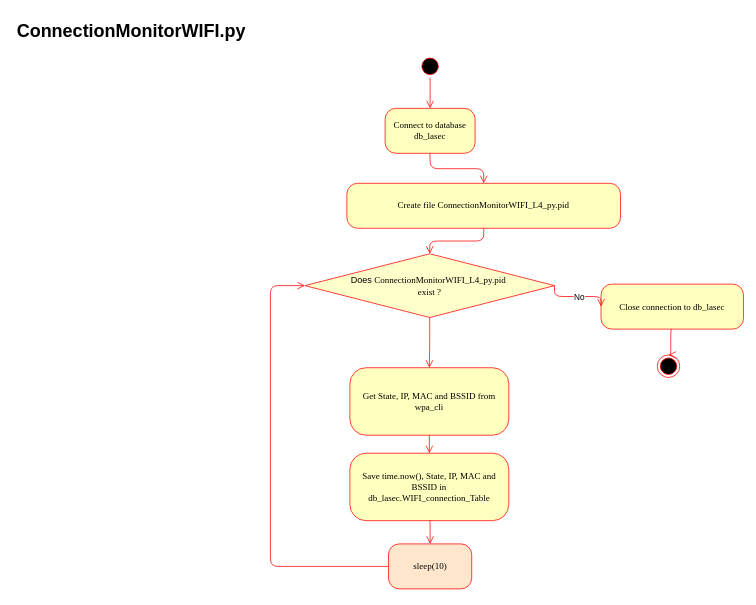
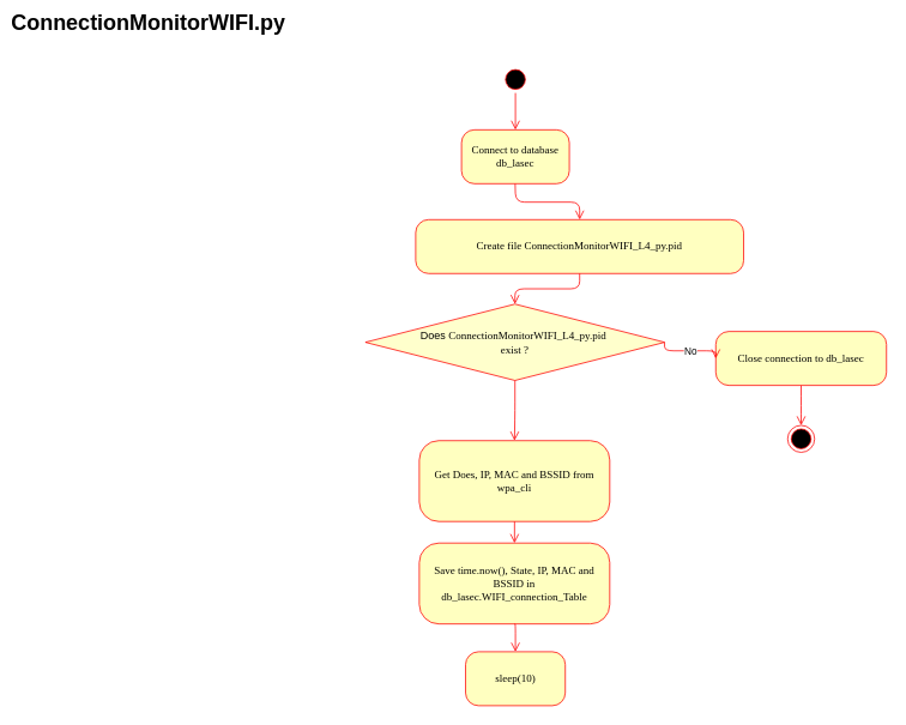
  <mxCell id="0" />
  <mxCell id="1" parent="0" />
  <mxCell id="2" value="" style="ellipse;html=1;shape=startState;fillColor=#000000;strokeColor=#ff0000;rounded=1;shadow=0;comic=0;labelBackgroundColor=none;fontFamily=Verdana;fontSize=12;fontColor=#000000;align=center;direction=south;" parent="1" vertex="1"><mxGeometry x="558" y="73" width="30" height="30" as="geometry" /></mxCell>
  <mxCell id="3" value="Connect to database db_lasec" style="rounded=1;whiteSpace=wrap;html=1;arcSize=24;fillColor=#ffffc0;strokeColor=#FF0000;shadow=0;comic=0;labelBackgroundColor=none;fontFamily=Verdana;fontSize=12;fontColor=#000000;align=center;" parent="1" vertex="1"><mxGeometry x="513" y="144" width="120" height="60" as="geometry" /></mxCell>
  <mxCell id="4" style="edgeStyle=orthogonalEdgeStyle;html=1;labelBackgroundColor=none;endArrow=open;endSize=8;strokeColor=#ff0000;fontFamily=Verdana;fontSize=12;align=left;" parent="1" source="2" target="3" edge="1"><mxGeometry relative="1" as="geometry" /></mxCell>
- <mxCell id="5" style="edgeStyle=elbowEdgeStyle;html=1;labelBackgroundColor=none;endArrow=open;endSize=8;strokeColor=#ff0000;fontFamily=Verdana;fontSize=12;align=left;entryX=0;entryY=0.5;exitX=0;exitY=0.5;exitDx=0;exitDy=0;entryDx=0;entryDy=0;" parent="1" source="13" target="10" edge="1"><mxGeometry relative="1" as="geometry"><mxPoint x="760.444" y="298" as="sourcePoint" /><mxPoint x="760" y="173" as="targetPoint" /><Array as="points"><mxPoint x="360" y="473" /></Array></mxGeometry></mxCell>
  <mxCell id="6" value="" style="ellipse;html=1;shape=endState;fillColor=#000000;strokeColor=#ff0000;rounded=1;shadow=0;comic=0;labelBackgroundColor=none;fontFamily=Verdana;fontSize=12;fontColor=#000000;align=center;" parent="1" vertex="1"><mxGeometry x="876" y="473" width="30" height="30" as="geometry" /></mxCell>
  <mxCell id="7" style="edgeStyle=elbowEdgeStyle;html=1;labelBackgroundColor=none;endArrow=open;endSize=8;strokeColor=#ff0000;fontFamily=Verdana;fontSize=12;align=left;exitX=0.5;exitY=1;exitDx=0;exitDy=0;entryX=0.5;entryY=0;entryDx=0;entryDy=0;" parent="1" source="15" target="6" edge="1"><mxGeometry relative="1" as="geometry"><mxPoint x="975" y="833" as="sourcePoint" /><mxPoint x="860" y="443" as="targetPoint" /><Array as="points" /></mxGeometry></mxCell>
  <mxCell id="8" value="Create file ConnectionMonitorWIFI_L4_py.pid" style="rounded=1;whiteSpace=wrap;html=1;arcSize=24;fillColor=#ffffc0;strokeColor=#ff0000;shadow=0;comic=0;labelBackgroundColor=none;fontFamily=Verdana;fontSize=12;fontColor=#000000;align=center;" parent="1" vertex="1"><mxGeometry x="462" y="244" width="365" height="60" as="geometry" /></mxCell>
  <mxCell id="9" style="edgeStyle=orthogonalEdgeStyle;html=1;labelBackgroundColor=none;endArrow=open;endSize=8;strokeColor=#ff0000;fontFamily=Verdana;fontSize=12;align=left;entryX=0.5;entryY=0;entryDx=0;entryDy=0;" parent="1" target="8" edge="1"><mxGeometry relative="1" as="geometry"><mxPoint x="572.7" y="204" as="sourcePoint" /><mxPoint x="572.7" y="254" as="targetPoint" /></mxGeometry></mxCell>
  <mxCell id="10" value="Does&amp;nbsp;&lt;span style=&quot;font-family: Verdana;&quot;&gt;ConnectionMonitorWIFI_L4_py&lt;/span&gt;&lt;span style=&quot;font-family: Verdana;&quot;&gt;.pid&amp;nbsp;&lt;/span&gt;&lt;div&gt;&lt;span style=&quot;font-family: Verdana;&quot;&gt;exist ?&lt;/span&gt;&lt;/div&gt;" style="rhombus;whiteSpace=wrap;html=1;fillColor=#FFFFCC;strokeColor=#FF0000;" parent="1" vertex="1"><mxGeometry x="406" y="338" width="333" height="85" as="geometry" /></mxCell>
  <mxCell id="11" style="edgeStyle=orthogonalEdgeStyle;html=1;labelBackgroundColor=none;endArrow=open;endSize=8;strokeColor=#ff0000;fontFamily=Verdana;fontSize=12;align=left;exitX=0.5;exitY=1;exitDx=0;exitDy=0;entryX=0.5;entryY=0;entryDx=0;entryDy=0;" parent="1" source="8" target="10" edge="1"><mxGeometry relative="1" as="geometry"><mxPoint x="572.61" y="324" as="sourcePoint" /><mxPoint x="573" y="324" as="targetPoint" /></mxGeometry></mxCell>
  <mxCell id="12" value="Save time.now(), State, IP, MAC and BSSID in db_lasec.WIFI_connection_Table" style="rounded=1;whiteSpace=wrap;html=1;arcSize=24;fillColor=#ffffc0;strokeColor=#ff0000;shadow=0;comic=0;labelBackgroundColor=none;fontFamily=Verdana;fontSize=12;fontColor=#000000;align=center;" parent="1" vertex="1"><mxGeometry x="466" y="604" width="212" height="90" as="geometry" /></mxCell>
- <mxCell id="13" value="sleep(10)" style="rounded=1;whiteSpace=wrap;html=1;arcSize=24;fillColor=#ffe6cc;strokeColor=#ff0000;shadow=0;comic=0;labelBackgroundColor=none;fontFamily=Verdana;fontSize=12;fontColor=#000000;align=center;" parent="1" vertex="1"><mxGeometry x="517.5" y="725" width="111" height="60" as="geometry" /></mxCell>
+ <mxCell id="13" value="sleep(10)" style="rounded=1;whiteSpace=wrap;html=1;arcSize=24;fillColor=#ffffc0;strokeColor=#ff0000;shadow=0;comic=0;labelBackgroundColor=none;fontFamily=Verdana;fontSize=12;fontColor=#000000;align=center;" parent="1" vertex="1"><mxGeometry x="517.5" y="725" width="111" height="60" as="geometry" /></mxCell>
  <mxCell id="14" style="edgeStyle=elbowEdgeStyle;html=1;labelBackgroundColor=none;endArrow=open;endSize=8;strokeColor=#ff0000;fontFamily=Verdana;fontSize=12;align=left;entryX=0.5;entryY=0;entryDx=0;entryDy=0;exitX=0.5;exitY=1;exitDx=0;exitDy=0;" parent="1" source="12" target="13" edge="1"><mxGeometry relative="1" as="geometry"><mxPoint x="570" y="618" as="sourcePoint" /><mxPoint x="571" y="648" as="targetPoint" /><Array as="points" /></mxGeometry></mxCell>
- <mxCell id="15" value="Close connection to db_lasec" style="rounded=1;whiteSpace=wrap;html=1;arcSize=24;fillColor=#ffffc0;strokeColor=#ff0000;shadow=0;comic=0;labelBackgroundColor=none;fontFamily=Verdana;fontSize=12;fontColor=#000000;align=center;" parent="1" vertex="1"><mxGeometry x="801" y="378.5" width="190" height="60" as="geometry" /></mxCell>
+ <mxCell id="15" value="Close connection to db_lasec" style="rounded=1;whiteSpace=wrap;html=1;arcSize=24;fillColor=#ffffc0;strokeColor=#ff0000;shadow=0;comic=0;labelBackgroundColor=none;fontFamily=Verdana;fontSize=12;fontColor=#000000;align=center;" parent="1" vertex="1"><mxGeometry x="796" y="368.5" width="190" height="60" as="geometry" /></mxCell>
  <mxCell id="16" style="edgeStyle=elbowEdgeStyle;html=1;labelBackgroundColor=none;endArrow=open;endSize=8;strokeColor=#ff0000;fontFamily=Verdana;fontSize=12;align=left;entryX=0;entryY=0.5;entryDx=0;entryDy=0;exitX=1;exitY=0.5;exitDx=0;exitDy=0;elbow=vertical;" parent="1" source="10" target="15" edge="1"><mxGeometry relative="1" as="geometry"><mxPoint x="620" y="453" as="sourcePoint" /><mxPoint x="620" y="482" as="targetPoint" /><Array as="points" /></mxGeometry></mxCell>
  <mxCell id="17" value="No" style="edgeLabel;html=1;align=center;verticalAlign=middle;resizable=0;points=[];" parent="16" vertex="1" connectable="0"><mxGeometry x="0.173" relative="1" as="geometry"><mxPoint x="-6" as="offset" /></mxGeometry></mxCell>
- <mxCell id="18" value="&lt;h1 style=&quot;margin-top: 0px;&quot;&gt;ConnectionMonitorWIFI.py&lt;/h1&gt;" style="text;html=1;whiteSpace=wrap;overflow=hidden;rounded=0;" parent="1" vertex="1"><mxGeometry width="320" height="50" as="geometry" x="20" y="20" /></mxCell>
- <mxCell id="19" value="Get State, IP, MAC and BSSID from wpa_cli" style="rounded=1;whiteSpace=wrap;html=1;arcSize=24;fillColor=#ffffc0;strokeColor=#ff0000;shadow=0;comic=0;labelBackgroundColor=none;fontFamily=Verdana;fontSize=12;fontColor=#000000;align=center;" vertex="1" parent="1"><mxGeometry x="466" y="490" width="212" height="90" as="geometry" /></mxCell>
+ <mxCell id="18" value="&lt;h1 style=&quot;margin-top: 0px;&quot;&gt;ConnectionMonitorWIFI.py&lt;/h1&gt;" style="text;html=1;whiteSpace=wrap;overflow=hidden;rounded=0;" parent="1" vertex="1"><mxGeometry x="10" y="5" width="320" height="50" as="geometry" /></mxCell>
+ <mxCell id="19" value="Get Does, IP, MAC and BSSID from wpa_cli" style="rounded=1;whiteSpace=wrap;html=1;arcSize=24;fillColor=#ffffc0;strokeColor=#ff0000;shadow=0;comic=0;labelBackgroundColor=none;fontFamily=Verdana;fontSize=12;fontColor=#000000;align=center;" vertex="1" parent="1"><mxGeometry x="466" y="490" width="212" height="90" as="geometry" /></mxCell>
  <mxCell id="20" style="edgeStyle=orthogonalEdgeStyle;html=1;labelBackgroundColor=none;endArrow=open;endSize=8;strokeColor=#ff0000;fontFamily=Verdana;fontSize=12;align=left;exitX=0.5;exitY=1;exitDx=0;exitDy=0;entryX=0.5;entryY=0;entryDx=0;entryDy=0;" edge="1" parent="1" source="10" target="19"><mxGeometry relative="1" as="geometry"><mxPoint x="780" y="290" as="sourcePoint" /><mxPoint x="780" y="324" as="targetPoint" /></mxGeometry></mxCell>
  <mxCell id="21" style="edgeStyle=orthogonalEdgeStyle;html=1;labelBackgroundColor=none;endArrow=open;endSize=8;strokeColor=#ff0000;fontFamily=Verdana;fontSize=12;align=left;exitX=0.5;exitY=1;exitDx=0;exitDy=0;" edge="1" parent="1" source="19" target="12"><mxGeometry relative="1" as="geometry"><mxPoint x="590" y="590" as="sourcePoint" /><mxPoint x="690" y="461" as="targetPoint" /></mxGeometry></mxCell>
